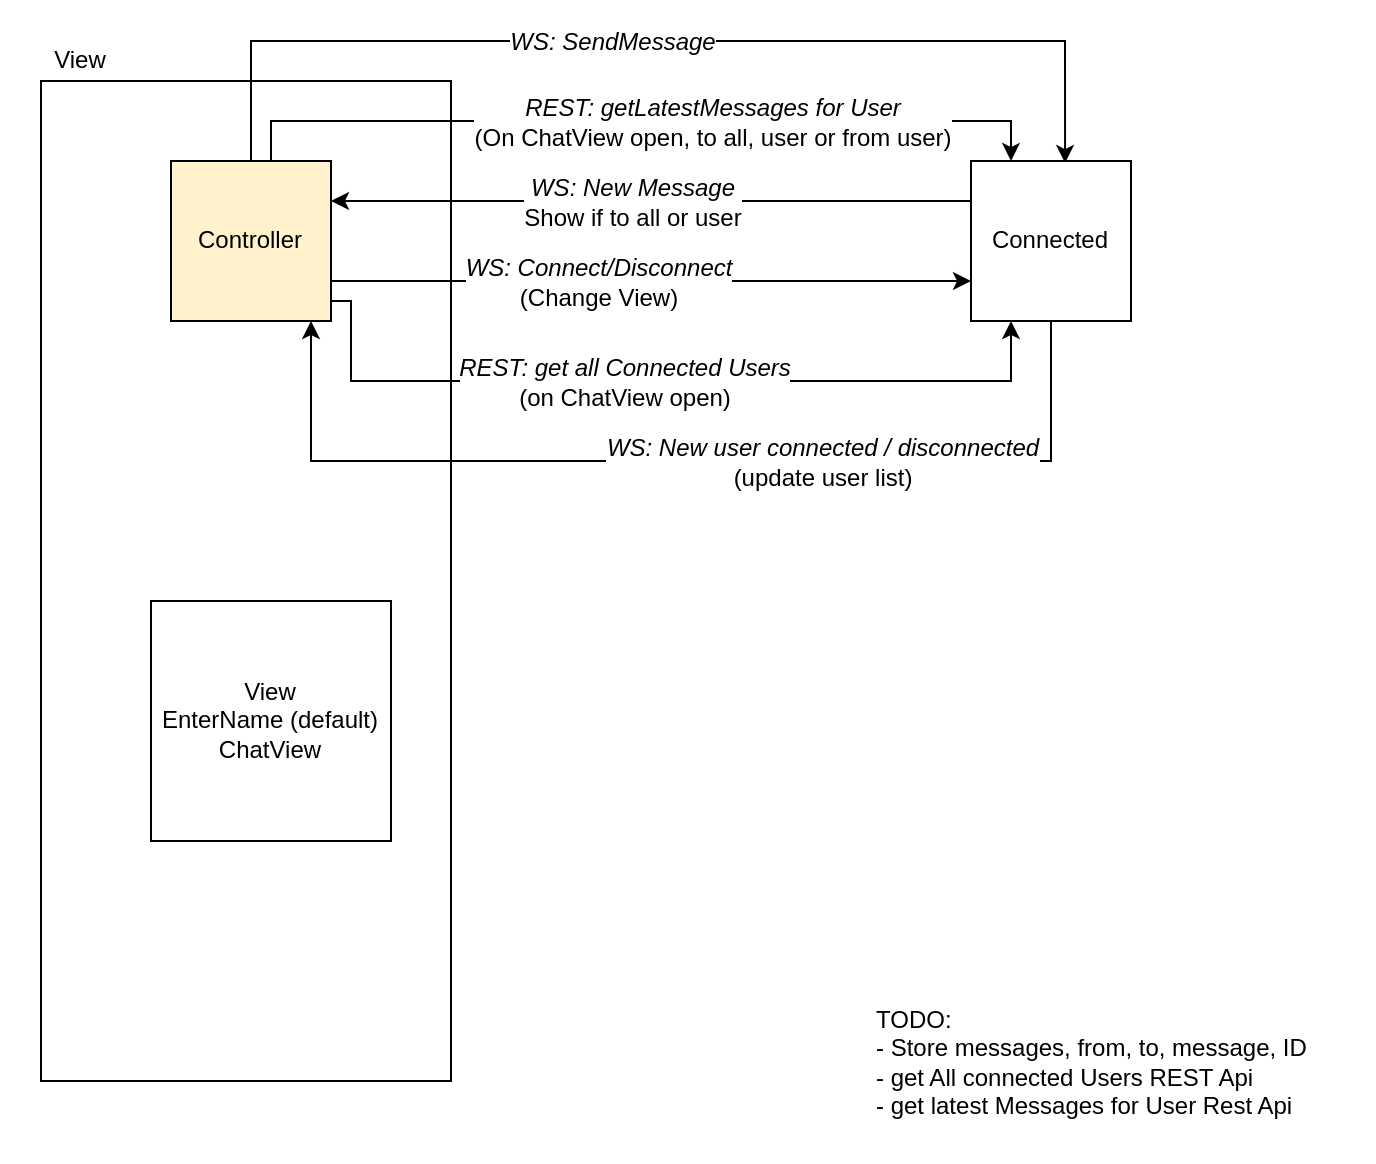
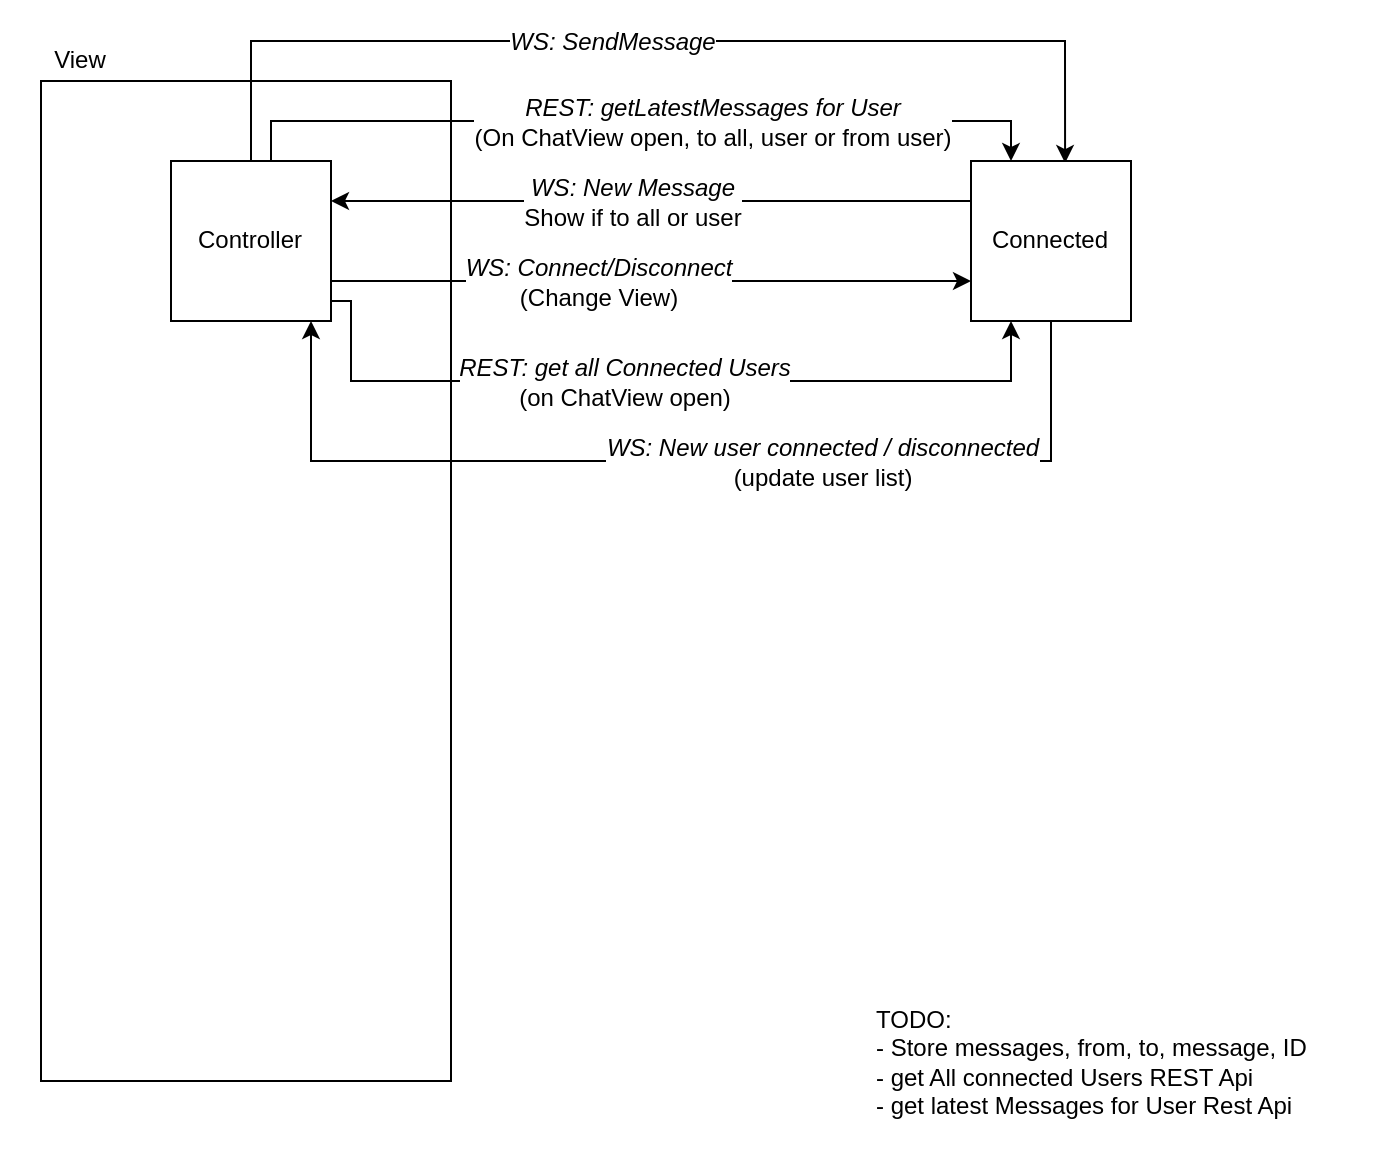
  <mxCell id="0" />
  <mxCell id="1" parent="0" />
  <mxCell id="2" value="" style="group" vertex="1" connectable="0" parent="1"><mxGeometry x="20" y="20" width="205" height="520" as="geometry" /></mxCell>
  <mxCell id="3" value="" style="rounded=0;whiteSpace=wrap;html=1;fillColor=none;spacingBottom=310;spacingRight=100;" parent="2" vertex="1"><mxGeometry y="20" width="205" height="500" as="geometry" /></mxCell>
  <mxCell id="4" value="View" style="text;html=1;strokeColor=none;fillColor=none;align=center;verticalAlign=middle;whiteSpace=wrap;rounded=0;" vertex="1" parent="2"><mxGeometry width="40" height="20" as="geometry" /></mxCell>
  <mxCell id="5" style="edgeStyle=orthogonalEdgeStyle;rounded=0;orthogonalLoop=1;jettySize=auto;html=1;entryX=0;entryY=0.75;entryDx=0;entryDy=0;" parent="1" source="13" target="18" edge="1"><mxGeometry relative="1" as="geometry"><Array as="points"><mxPoint x="245" y="140" /><mxPoint x="245" y="140" /></Array></mxGeometry></mxCell>
  <mxCell id="6" value="&lt;i&gt;WS: Connect/Disconnect&lt;/i&gt;&lt;br&gt;(Change View)" style="text;html=1;resizable=0;points=[];align=center;verticalAlign=middle;labelBackgroundColor=#ffffff;" parent="5" vertex="1" connectable="0"><mxGeometry x="-0.165" y="-2" relative="1" as="geometry"><mxPoint x="-1" y="-2" as="offset" /></mxGeometry></mxCell>
  <mxCell id="7" style="edgeStyle=orthogonalEdgeStyle;rounded=0;orthogonalLoop=1;jettySize=auto;html=1;entryX=0.25;entryY=1;entryDx=0;entryDy=0;" parent="1" source="13" target="18" edge="1"><mxGeometry relative="1" as="geometry"><Array as="points"><mxPoint x="175" y="150" /><mxPoint x="175" y="190" /><mxPoint x="505" y="190" /></Array></mxGeometry></mxCell>
  <mxCell id="8" value="&lt;i&gt;REST: get all Connected Users&lt;/i&gt;&lt;br&gt;(on ChatView open)" style="text;html=1;resizable=0;points=[];align=center;verticalAlign=middle;labelBackgroundColor=#ffffff;" parent="7" vertex="1" connectable="0"><mxGeometry x="-0.224" y="-4" relative="1" as="geometry"><mxPoint x="27" y="-4" as="offset" /></mxGeometry></mxCell>
  <mxCell id="9" style="edgeStyle=orthogonalEdgeStyle;rounded=0;orthogonalLoop=1;jettySize=auto;html=1;entryX=0.25;entryY=0;entryDx=0;entryDy=0;" parent="1" source="13" target="18" edge="1"><mxGeometry relative="1" as="geometry"><Array as="points"><mxPoint x="135" y="60" /><mxPoint x="505" y="60" /></Array></mxGeometry></mxCell>
  <mxCell id="10" value="&lt;i&gt;REST: getLatestMessages for User&lt;/i&gt;&lt;br&gt;(On ChatView open, to all, user or from user)" style="text;html=1;resizable=0;points=[];align=center;verticalAlign=middle;labelBackgroundColor=#ffffff;" parent="9" vertex="1" connectable="0"><mxGeometry x="-0.179" relative="1" as="geometry"><mxPoint x="72" as="offset" /></mxGeometry></mxCell>
  <mxCell id="11" style="edgeStyle=orthogonalEdgeStyle;rounded=0;orthogonalLoop=1;jettySize=auto;html=1;entryX=0.588;entryY=0.013;entryDx=0;entryDy=0;entryPerimeter=0;" parent="1" source="13" target="18" edge="1"><mxGeometry relative="1" as="geometry"><Array as="points"><mxPoint x="125" y="20" /><mxPoint x="532" y="20" /></Array></mxGeometry></mxCell>
  <mxCell id="12" value="&lt;i&gt;WS: SendMessage&lt;/i&gt;" style="text;html=1;resizable=0;points=[];align=center;verticalAlign=middle;labelBackgroundColor=#ffffff;" parent="11" vertex="1" connectable="0"><mxGeometry x="-0.245" y="3" relative="1" as="geometry"><mxPoint x="41" y="3" as="offset" /></mxGeometry></mxCell>
- <mxCell id="13" value="Controller" style="whiteSpace=wrap;html=1;aspect=fixed;fillColor=#fff2cc;" parent="1" vertex="1"><mxGeometry x="85" y="80" width="80" height="80" as="geometry" /></mxCell>
+ <mxCell id="13" value="Controller" style="whiteSpace=wrap;html=1;aspect=fixed;" parent="1" vertex="1"><mxGeometry x="85" y="80" width="80" height="80" as="geometry" /></mxCell>
  <mxCell id="14" style="edgeStyle=orthogonalEdgeStyle;rounded=0;orthogonalLoop=1;jettySize=auto;html=1;" parent="1" source="18" edge="1"><mxGeometry relative="1" as="geometry"><Array as="points"><mxPoint x="168" y="100" /></Array><mxPoint x="165" y="100" as="targetPoint" /></mxGeometry></mxCell>
  <mxCell id="15" value="&lt;i&gt;WS: New Message&lt;/i&gt;&lt;br&gt;Show if to all or user" style="text;html=1;resizable=0;points=[];align=center;verticalAlign=middle;labelBackgroundColor=#ffffff;direction=south;" parent="14" vertex="1" connectable="0"><mxGeometry x="-0.293" y="-2" relative="1" as="geometry"><mxPoint x="-57" y="2" as="offset" /></mxGeometry></mxCell>
  <mxCell id="16" style="edgeStyle=orthogonalEdgeStyle;rounded=0;orthogonalLoop=1;jettySize=auto;html=1;" parent="1" source="18" edge="1"><mxGeometry relative="1" as="geometry"><Array as="points"><mxPoint x="525" y="230" /><mxPoint x="155" y="230" /></Array><mxPoint x="155" y="160" as="targetPoint" /></mxGeometry></mxCell>
  <mxCell id="17" value="&lt;i&gt;WS: New user connected / disconnected&lt;/i&gt;&lt;br&gt;(update user list)" style="text;html=1;resizable=0;points=[];align=center;verticalAlign=middle;labelBackgroundColor=#ffffff;" parent="16" vertex="1" connectable="0"><mxGeometry x="-0.276" relative="1" as="geometry"><mxPoint as="offset" /></mxGeometry></mxCell>
  <mxCell id="18" value="Connected" style="whiteSpace=wrap;html=1;aspect=fixed;" parent="1" vertex="1"><mxGeometry x="485" y="80" width="80" height="80" as="geometry" /></mxCell>
- <mxCell id="19" value="View&lt;br&gt;EnterName (default)&lt;br&gt;ChatView" style="whiteSpace=wrap;html=1;aspect=fixed;" parent="1" vertex="1"><mxGeometry x="75" y="300" width="120" height="120" as="geometry" /></mxCell>
  <mxCell id="20" value="TODO:&lt;br&gt;- Store messages, from, to, message, ID&lt;br&gt;- get All connected Users REST Api&lt;br&gt;- get latest Messages for User Rest Api&amp;nbsp;" style="text;html=1;resizable=0;points=[];autosize=1;align=left;verticalAlign=top;spacingTop=-4;" parent="1" vertex="1"><mxGeometry x="436" y="500" width="230" height="60" as="geometry" /></mxCell>
